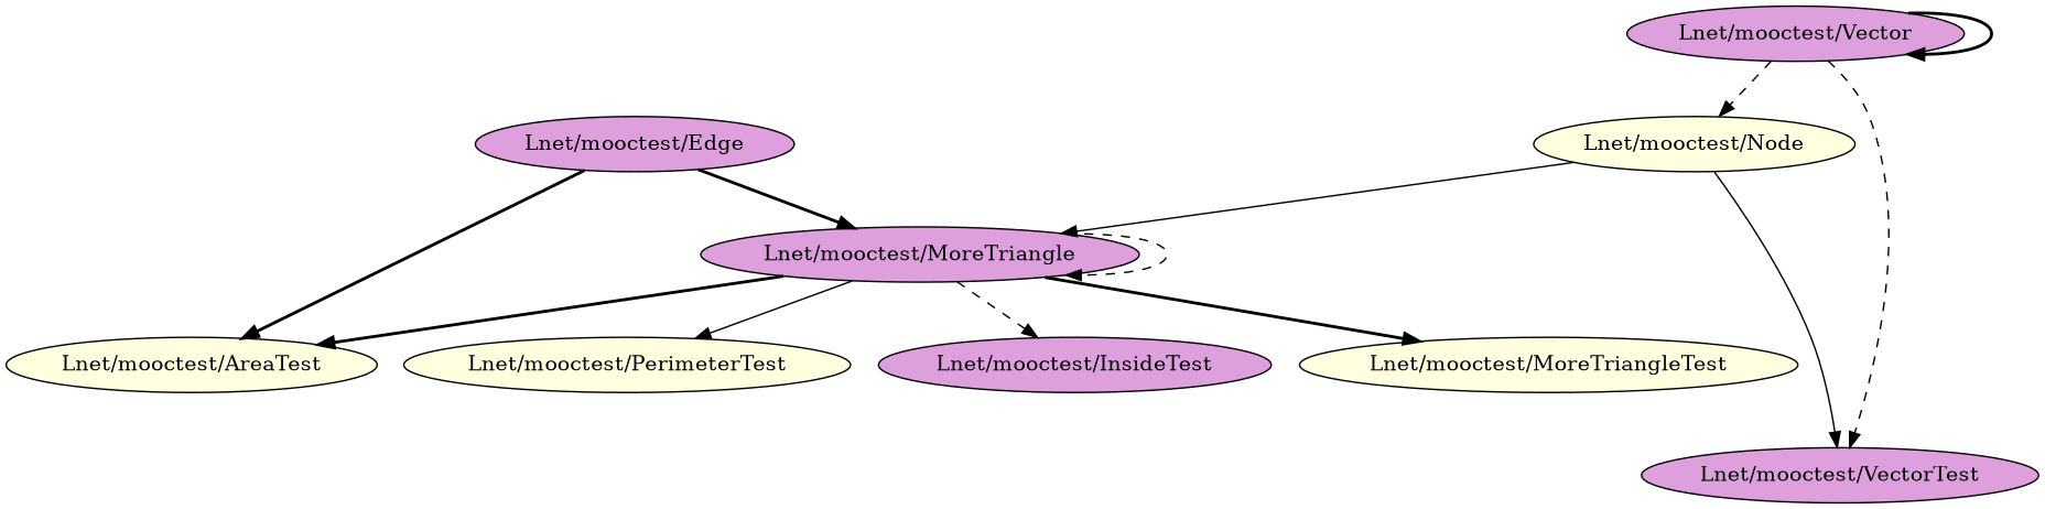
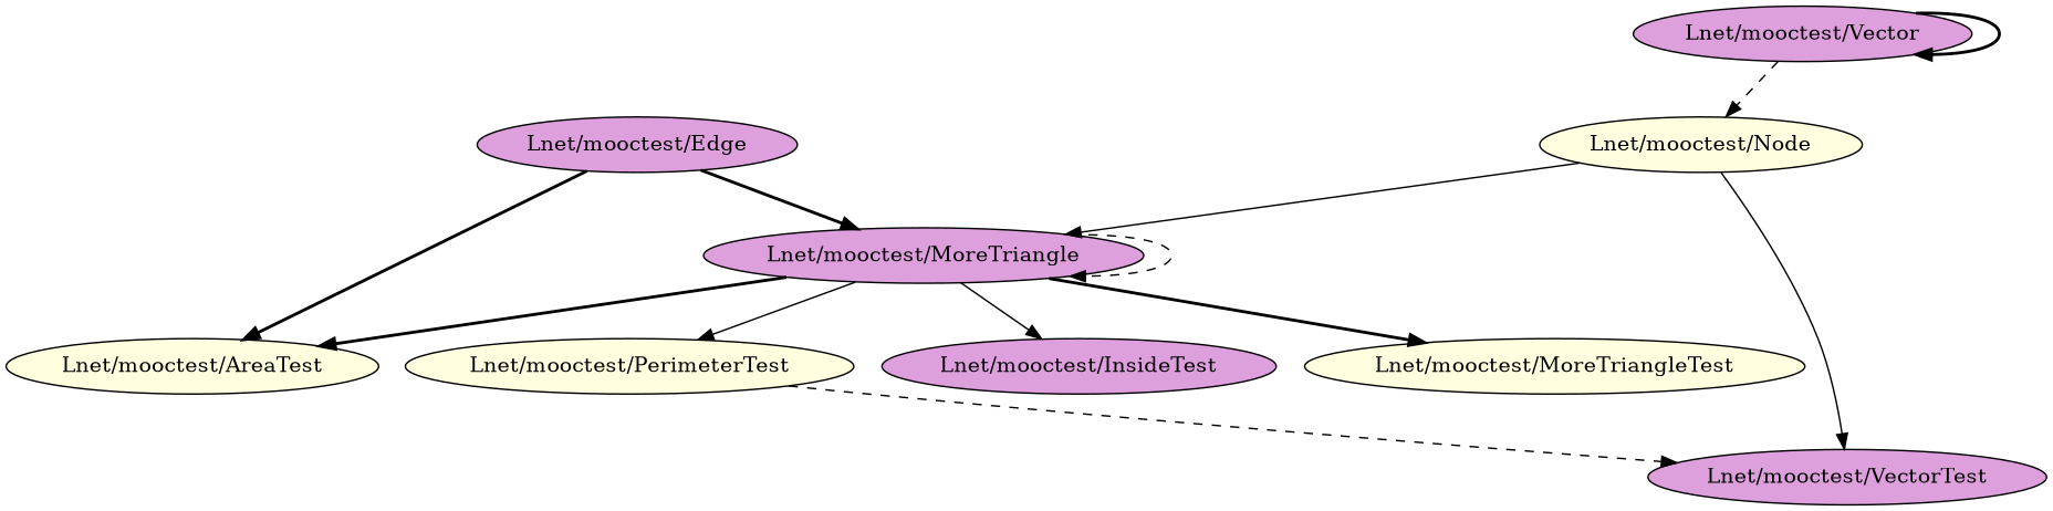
  digraph {
    node [fillcolor=plum style=filled]
    edge [style=bold]
    "Lnet/mooctest/Edge"
    "Lnet/mooctest/MoreTriangle"
    "Lnet/mooctest/AreaTest" [fillcolor=lightyellow]
    "Lnet/mooctest/PerimeterTest" [fillcolor=lightyellow]
    "Lnet/mooctest/InsideTest"
    "Lnet/mooctest/MoreTriangleTest" [fillcolor=lightyellow]
    "Lnet/mooctest/Node" [fillcolor=lightyellow]
    "Lnet/mooctest/VectorTest"
    "Lnet/mooctest/Vector"
    "Lnet/mooctest/Edge" -> "Lnet/mooctest/MoreTriangle"
    "Lnet/mooctest/Edge" -> "Lnet/mooctest/AreaTest"
    "Lnet/mooctest/MoreTriangle" -> "Lnet/mooctest/MoreTriangle" [style=dashed]
    "Lnet/mooctest/MoreTriangle" -> "Lnet/mooctest/AreaTest"
    "Lnet/mooctest/MoreTriangle" -> "Lnet/mooctest/PerimeterTest" [style=solid]
-   "Lnet/mooctest/MoreTriangle" -> "Lnet/mooctest/InsideTest" [style=dashed]
+   "Lnet/mooctest/MoreTriangle" -> "Lnet/mooctest/InsideTest" [style=solid]
    "Lnet/mooctest/MoreTriangle" -> "Lnet/mooctest/MoreTriangleTest"
    "Lnet/mooctest/Node" -> "Lnet/mooctest/MoreTriangle" [style=solid]
    "Lnet/mooctest/Node" -> "Lnet/mooctest/VectorTest" [style=solid]
    "Lnet/mooctest/Vector" -> "Lnet/mooctest/Node" [style=dashed]
-   "Lnet/mooctest/Vector" -> "Lnet/mooctest/VectorTest" [style=dashed]
+   "Lnet/mooctest/PerimeterTest" -> "Lnet/mooctest/VectorTest" [style=dashed]
    "Lnet/mooctest/Vector" -> "Lnet/mooctest/Vector"
  }
